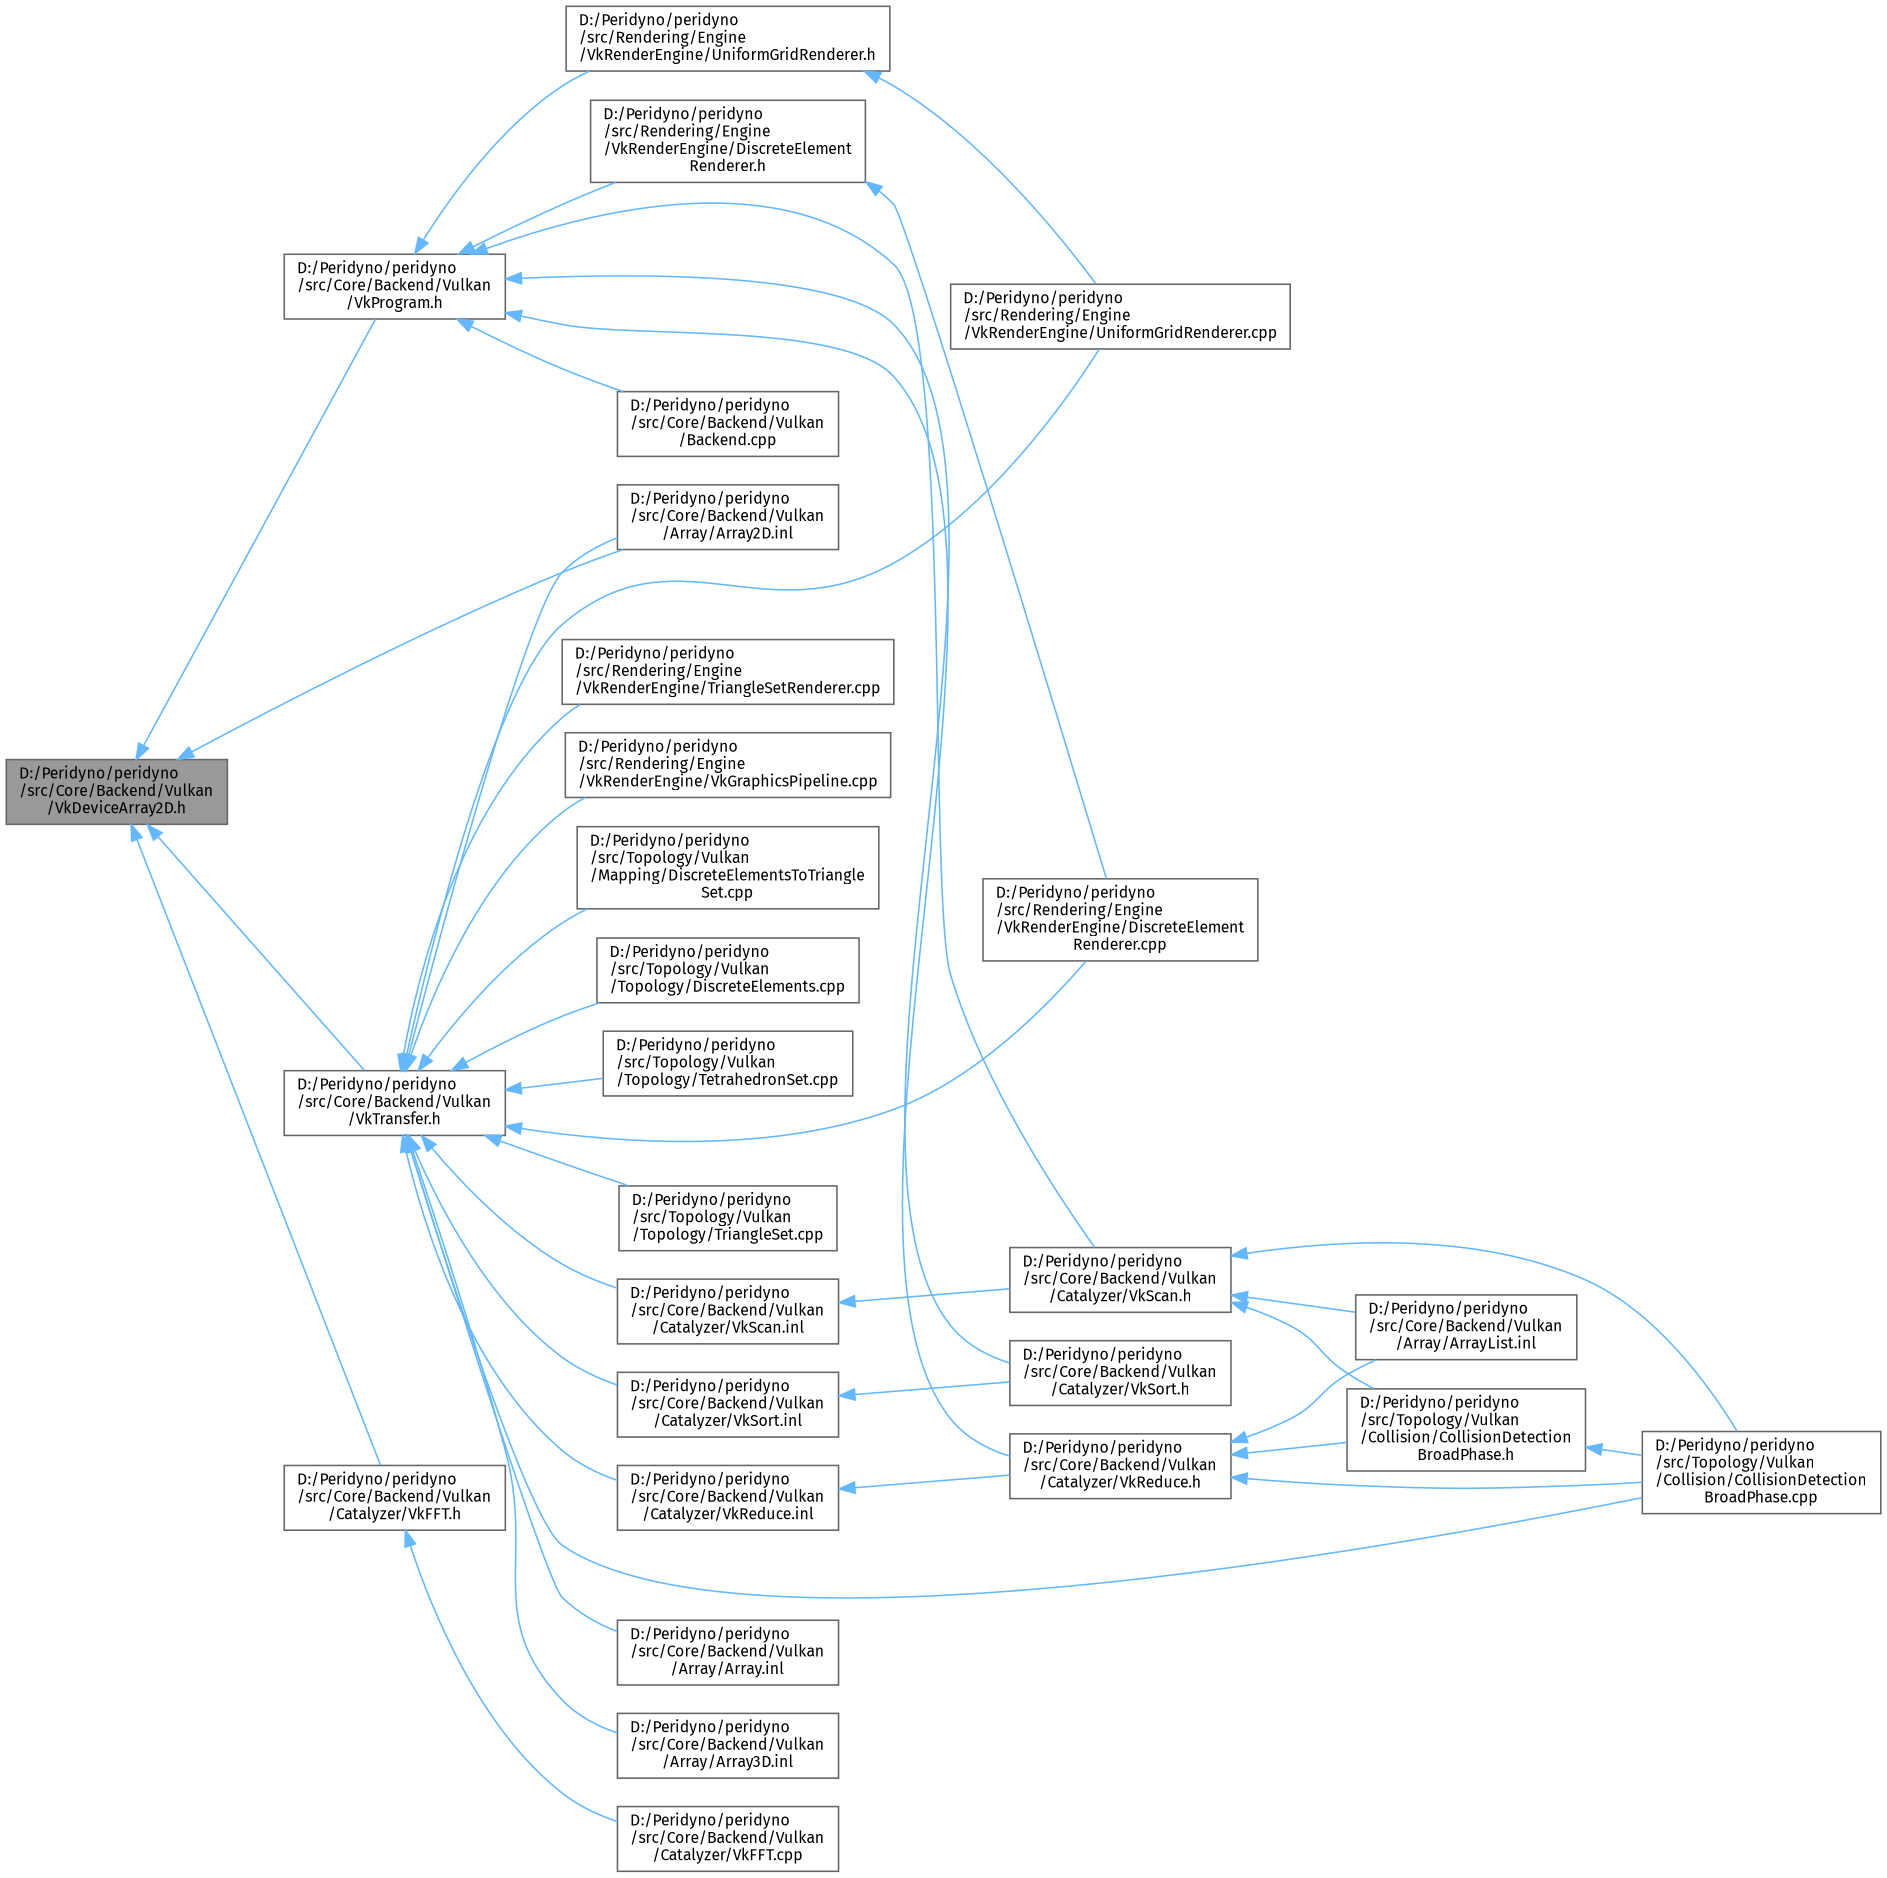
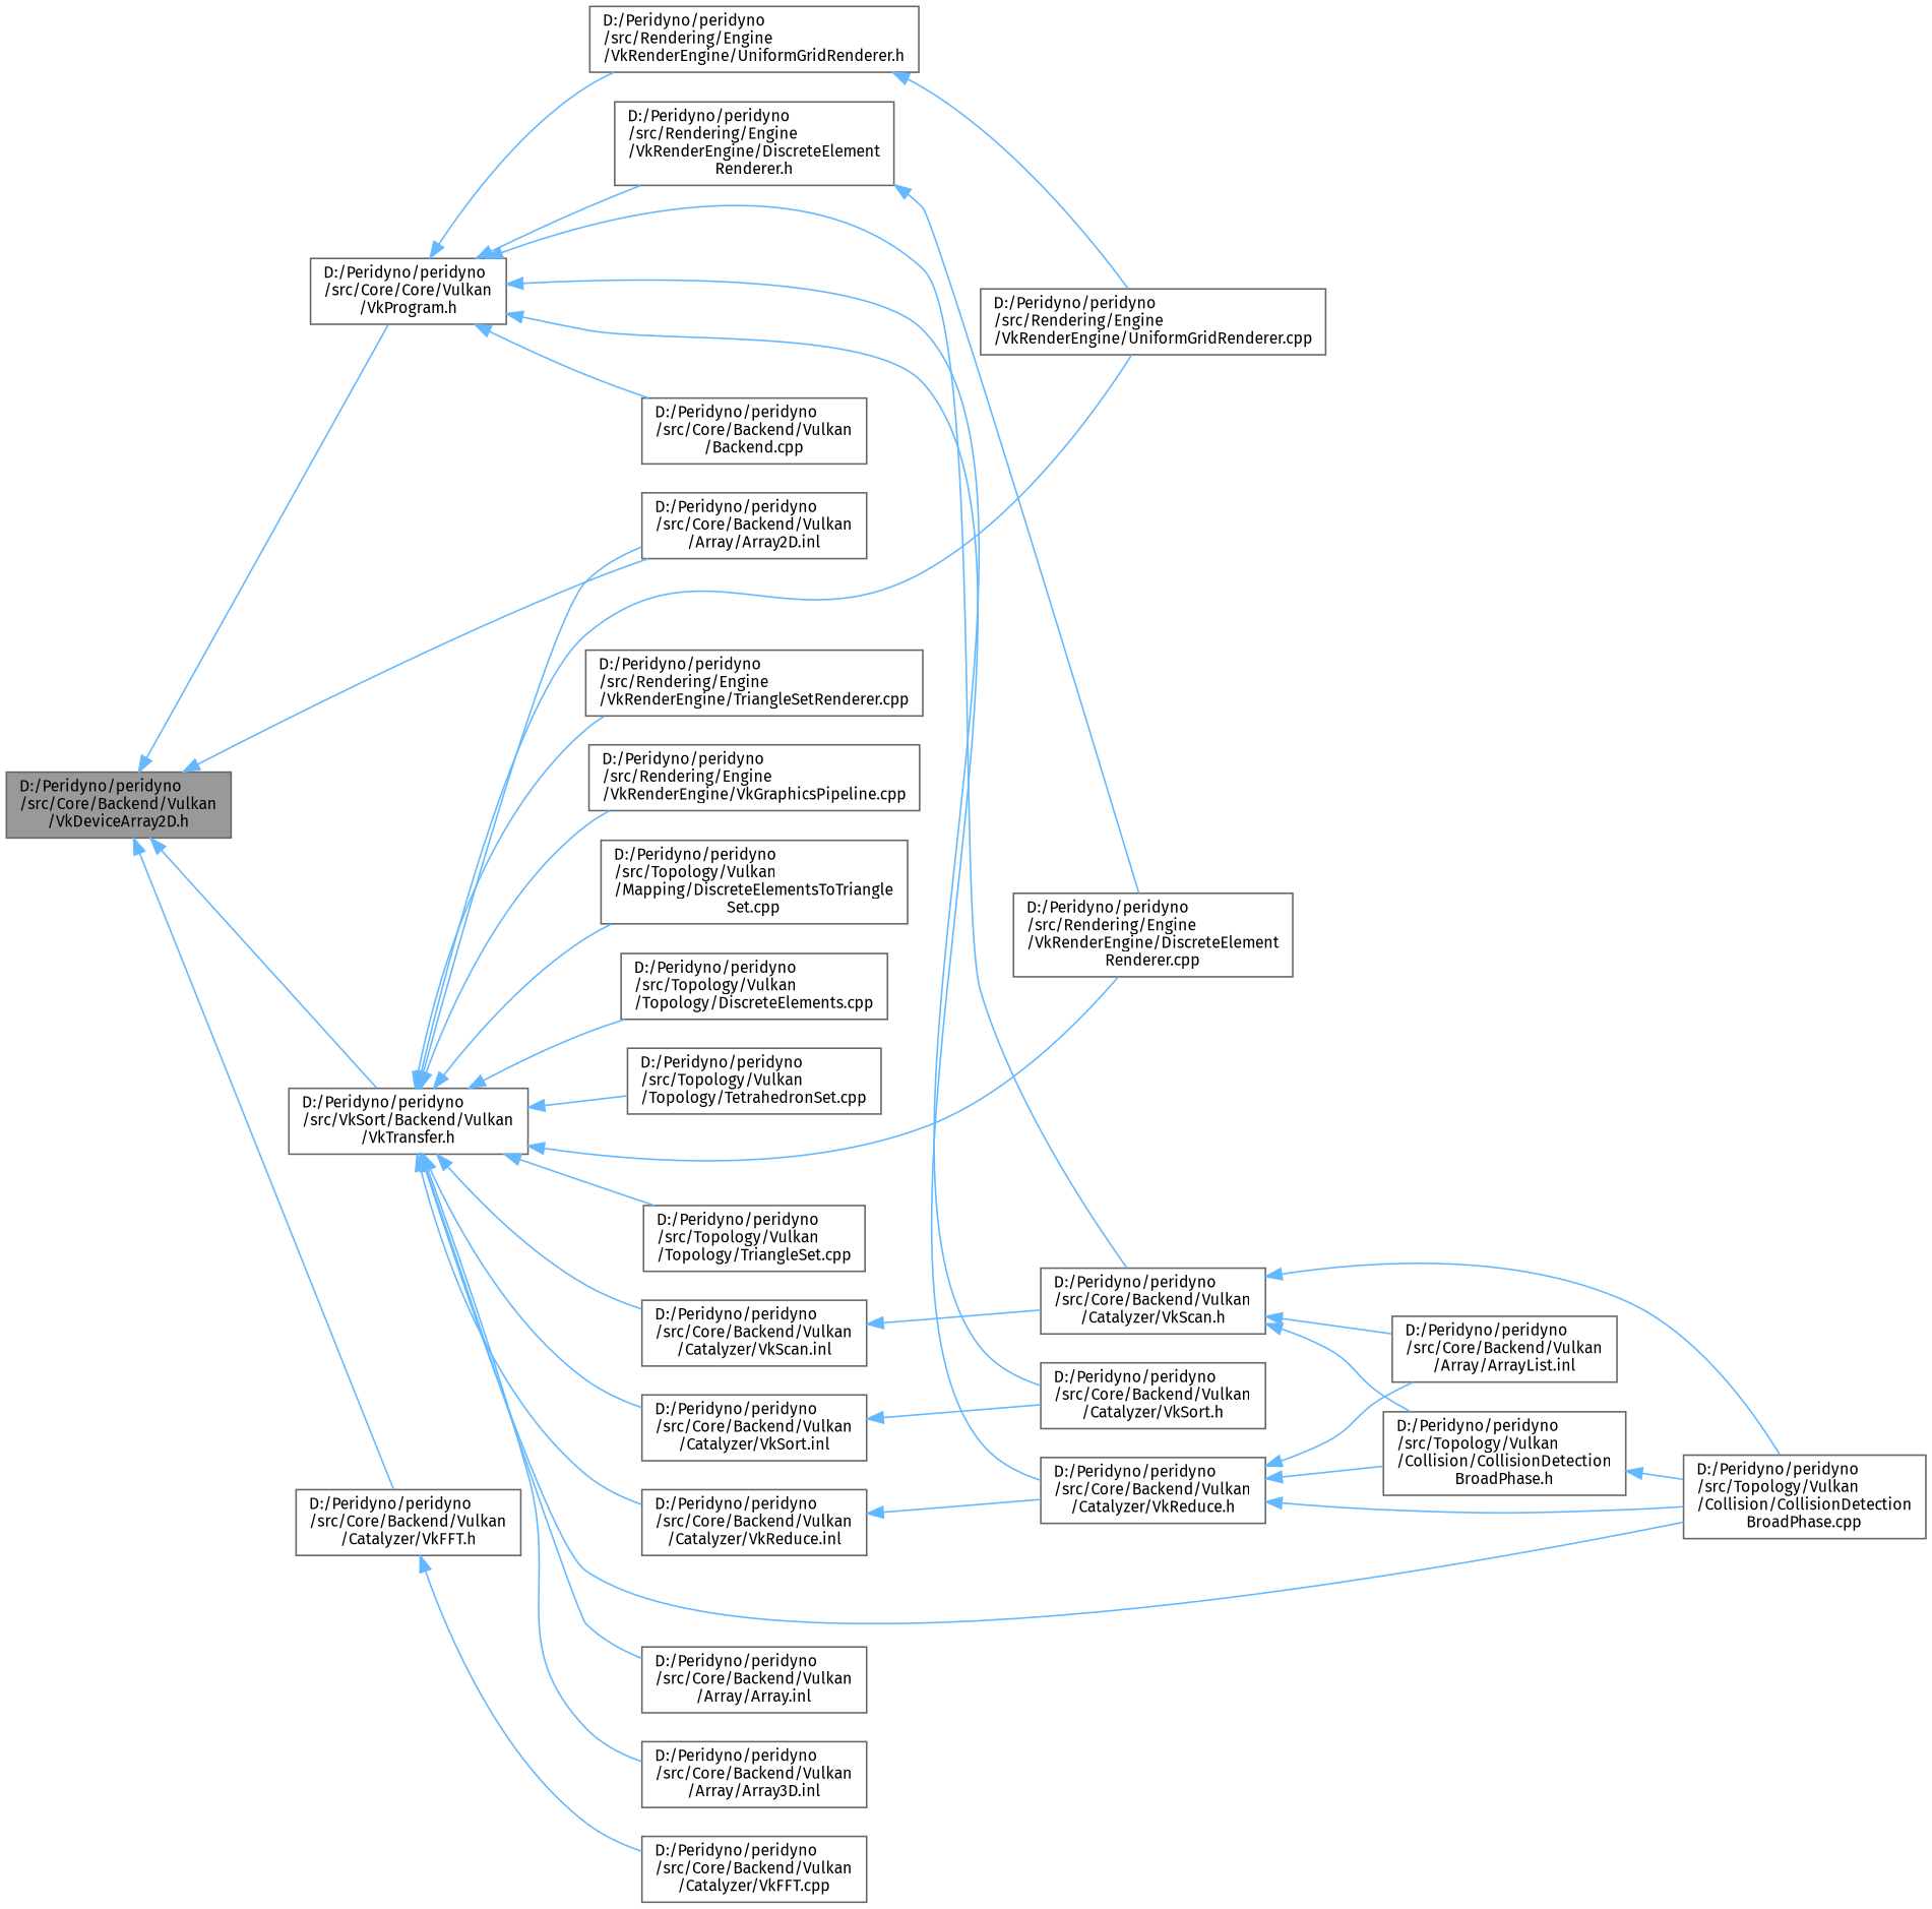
  digraph {
    fontname="Fira Sans"
    rankdir=LR
    node [color=grey40 fillcolor=white fontname="Fira Sans" fontsize=10 shape=box style=filled]
    edge [color=steelblue1 dir=back fontname="Fira Sans" fontsize=10 labelfontname=Helvetica labelfontsize=10 style=solid]
    n1 [color=gray40 fillcolor=grey60 fontcolor=black height=0.2 label="D:/Peridyno/peridyno\l/src/Core/Backend/Vulkan\l/VkDeviceArray2D.h" width=0.4]
    n2 [height=0.2 label="D:/Peridyno/peridyno\l/src/Core/Backend/Vulkan\l/Array/Array2D.inl" width=0.4]
    n3 [height=0.2 label="D:/Peridyno/peridyno\l/src/Core/Backend/Vulkan\l/Catalyzer/VkFFT.h" width=0.4]
-   n4 [height=0.2 label="D:/Peridyno/peridyno\l/src/Core/Backend/Vulkan\l/VkProgram.h" width=0.4]
-   n5 [height=0.2 label="D:/Peridyno/peridyno\l/src/Core/Backend/Vulkan\l/VkTransfer.h" width=0.4]
+   n4 [height=0.2 label="D:/Peridyno/peridyno\l/src/Core/Core/Vulkan\l/VkProgram.h" width=0.4]
+   n5 [height=0.2 label="D:/Peridyno/peridyno\l/src/VkSort/Backend/Vulkan\l/VkTransfer.h" width=0.4]
    n6 [height=0.2 label="D:/Peridyno/peridyno\l/src/Core/Backend/Vulkan\l/Catalyzer/VkFFT.cpp" width=0.4]
    n7 [height=0.2 label="D:/Peridyno/peridyno\l/src/Core/Backend/Vulkan\l/Catalyzer/VkReduce.h" width=0.4]
    n8 [height=0.2 label="D:/Peridyno/peridyno\l/src/Core/Backend/Vulkan\l/Catalyzer/VkScan.h" width=0.4]
    n9 [height=0.2 label="D:/Peridyno/peridyno\l/src/Core/Backend/Vulkan\l/Catalyzer/VkSort.h" width=0.4]
    n10 [height=0.2 label="D:/Peridyno/peridyno\l/src/Core/Backend/Vulkan\l/Backend.cpp" width=0.4]
    n11 [height=0.2 label="D:/Peridyno/peridyno\l/src/Rendering/Engine\l/VkRenderEngine/DiscreteElement\lRenderer.h" width=0.4]
    n12 [height=0.2 label="D:/Peridyno/peridyno\l/src/Rendering/Engine\l/VkRenderEngine/UniformGridRenderer.h" width=0.4]
    n13 [height=0.2 label="D:/Peridyno/peridyno\l/src/Topology/Vulkan\l/Collision/CollisionDetection\lBroadPhase.cpp" width=0.4]
    n14 [height=0.2 label="D:/Peridyno/peridyno\l/src/Rendering/Engine\l/VkRenderEngine/DiscreteElement\lRenderer.cpp" width=0.4]
    n15 [height=0.2 label="D:/Peridyno/peridyno\l/src/Rendering/Engine\l/VkRenderEngine/UniformGridRenderer.cpp" width=0.4]
    n16 [height=0.2 label="D:/Peridyno/peridyno\l/src/Core/Backend/Vulkan\l/Array/Array.inl" width=0.4]
    n17 [height=0.2 label="D:/Peridyno/peridyno\l/src/Core/Backend/Vulkan\l/Array/Array3D.inl" width=0.4]
    n18 [height=0.2 label="D:/Peridyno/peridyno\l/src/Core/Backend/Vulkan\l/Catalyzer/VkReduce.inl" width=0.4]
    n19 [height=0.2 label="D:/Peridyno/peridyno\l/src/Core/Backend/Vulkan\l/Catalyzer/VkScan.inl" width=0.4]
    n20 [height=0.2 label="D:/Peridyno/peridyno\l/src/Core/Backend/Vulkan\l/Catalyzer/VkSort.inl" width=0.4]
    n21 [height=0.2 label="D:/Peridyno/peridyno\l/src/Rendering/Engine\l/VkRenderEngine/TriangleSetRenderer.cpp" width=0.4]
    n22 [height=0.2 label="D:/Peridyno/peridyno\l/src/Rendering/Engine\l/VkRenderEngine/VkGraphicsPipeline.cpp" width=0.4]
    n23 [height=0.2 label="D:/Peridyno/peridyno\l/src/Topology/Vulkan\l/Mapping/DiscreteElementsToTriangle\lSet.cpp" width=0.4]
    n24 [height=0.2 label="D:/Peridyno/peridyno\l/src/Topology/Vulkan\l/Topology/DiscreteElements.cpp" width=0.4]
    n25 [height=0.2 label="D:/Peridyno/peridyno\l/src/Topology/Vulkan\l/Topology/TetrahedronSet.cpp" width=0.4]
    n26 [height=0.2 label="D:/Peridyno/peridyno\l/src/Topology/Vulkan\l/Topology/TriangleSet.cpp" width=0.4]
    n27 [height=0.2 label="D:/Peridyno/peridyno\l/src/Core/Backend/Vulkan\l/Array/ArrayList.inl" width=0.4]
    n28 [height=0.2 label="D:/Peridyno/peridyno\l/src/Topology/Vulkan\l/Collision/CollisionDetection\lBroadPhase.h" width=0.4]
    n1 -> n2
    n1 -> n3
    n1 -> n4
    n1 -> n5
    n3 -> n6
    n4 -> n7
    n4 -> n8
    n4 -> n9
    n4 -> n10
    n4 -> n11
    n4 -> n12
    n5 -> n2
    n5 -> n13
    n5 -> n14
    n5 -> n15
    n5 -> n16
    n5 -> n17
    n5 -> n18
    n5 -> n19
    n5 -> n20
    n5 -> n21
    n5 -> n22
    n5 -> n23
    n5 -> n24
    n5 -> n25
    n5 -> n26
    n7 -> n13
    n7 -> n27
    n7 -> n28
    n8 -> n13
    n8 -> n27
    n8 -> n28
    n11 -> n14
    n12 -> n15
    n18 -> n7
    n19 -> n8
    n20 -> n9
    n28 -> n13
  }
